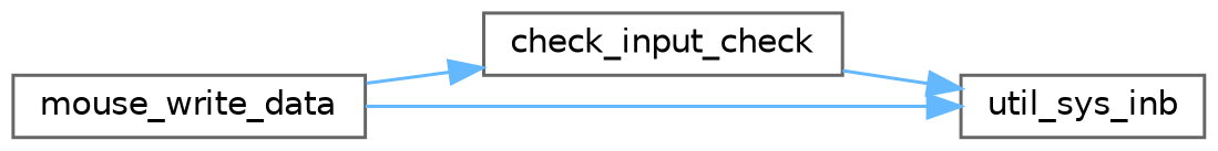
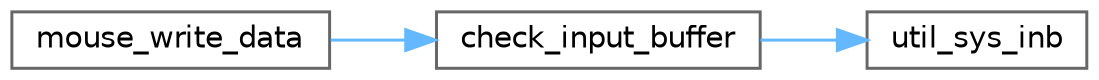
  digraph {
    rankdir=LR
    node [color=grey40 fillcolor=white fontname=Helvetica fontsize=10 shape=box style=filled]
    edge [color=steelblue1 fontname=Helvetica fontsize=10 labelfontname=Helvetica labelfontsize=10 style=solid]
    n1 [height=0.2 label=mouse_write_data width=0.4]
-   n2 [height=0.2 label=check_input_check width=0.4]
+   n2 [height=0.2 label=check_input_buffer width=0.4]
    n3 [height=0.2 label=util_sys_inb width=0.4]
    n1 -> n2
-   n1 -> n3
    n2 -> n3
  }
